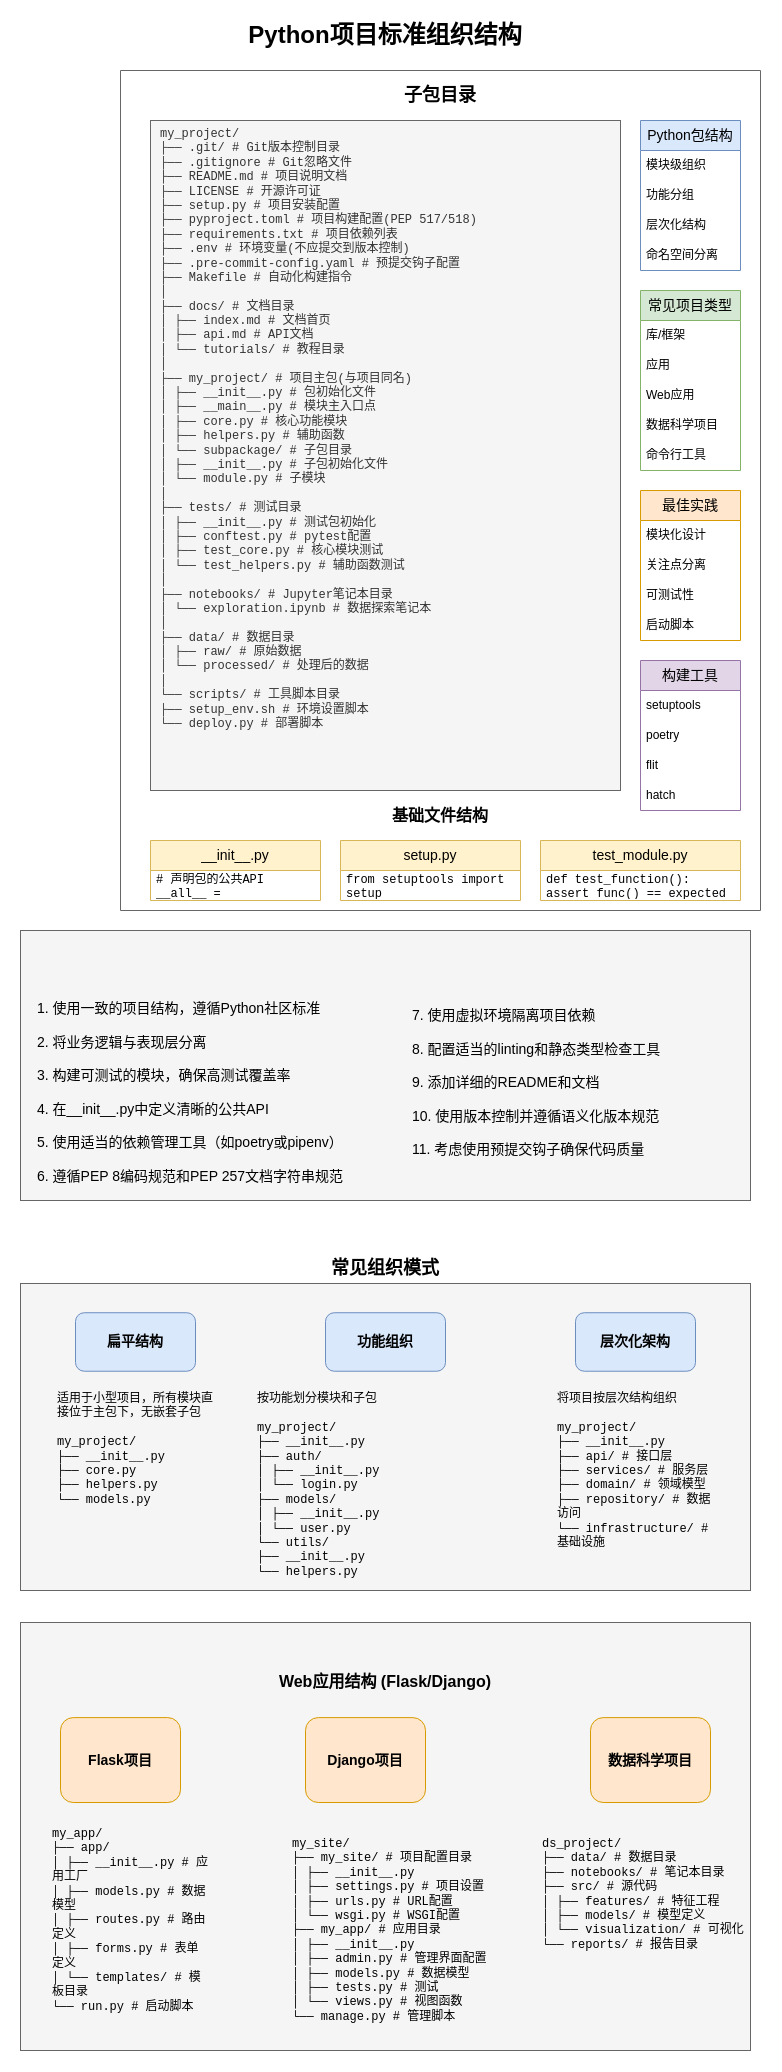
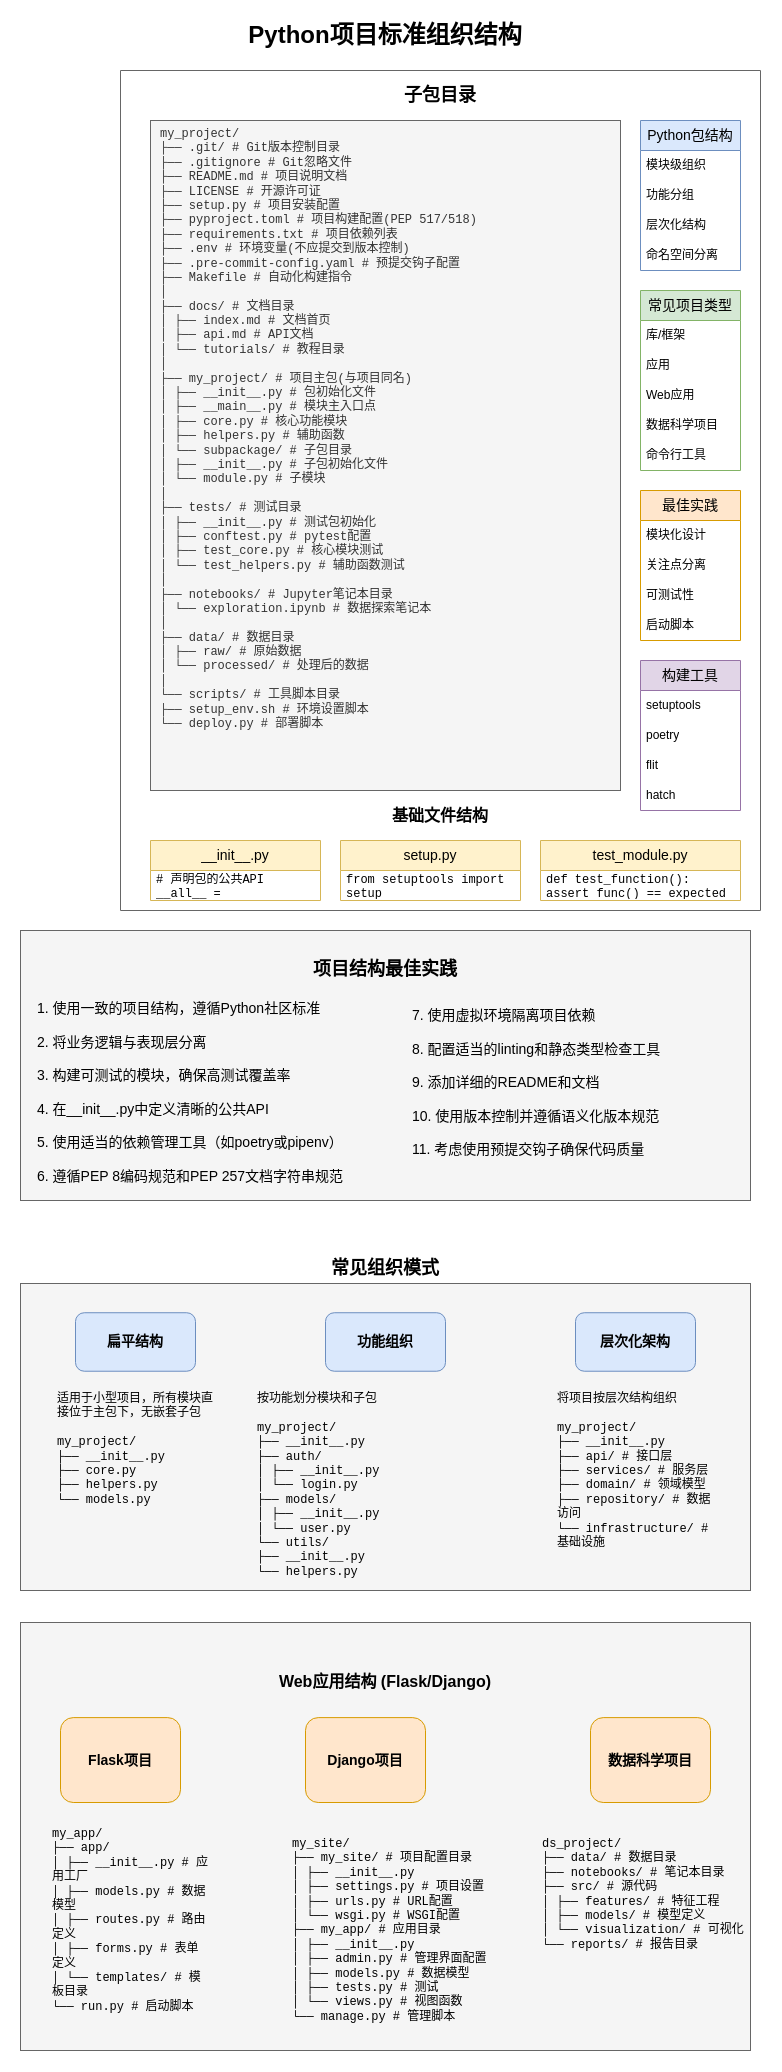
  <mxCell id="0" />
  <mxCell id="1" parent="0" />
  <mxCell id="2" value="Python项目标准组织结构" style="text;html=1;strokeColor=none;fillColor=none;align=center;verticalAlign=middle;whiteSpace=wrap;rounded=0;fontSize=24;fontStyle=1" parent="1" vertex="1"><mxGeometry x="205" y="20" width="360" height="30" as="geometry" /></mxCell>
  <mxCell id="3" value="" style="swimlane;startSize=0;fontSize=14;fillColor=#f5f5f5;strokeColor=#666666;fontColor=#333333;" parent="1" vertex="1"><mxGeometry x="120" y="70" width="640" height="840" as="geometry" /></mxCell>
  <mxCell id="4" value="子包目录" style="text;html=1;strokeColor=none;fillColor=none;align=center;verticalAlign=middle;whiteSpace=wrap;rounded=0;fontSize=18;fontStyle=1" parent="3" vertex="1"><mxGeometry x="220" y="10" width="200" height="30" as="geometry" /></mxCell>
  <mxCell id="5" value="my_project/&#10;├── .git/                    # Git版本控制目录&#10;├── .gitignore              # Git忽略文件&#10;├── README.md              # 项目说明文档&#10;├── LICENSE                # 开源许可证&#10;├── setup.py               # 项目安装配置&#10;├── pyproject.toml         # 项目构建配置(PEP 517/518)&#10;├── requirements.txt       # 项目依赖列表&#10;├── .env                   # 环境变量(不应提交到版本控制)&#10;├── .pre-commit-config.yaml # 预提交钩子配置&#10;├── Makefile               # 自动化构建指令&#10;│&#10;├── docs/                  # 文档目录&#10;│   ├── index.md           # 文档首页&#10;│   ├── api.md             # API文档&#10;│   └── tutorials/         # 教程目录&#10;│&#10;├── my_project/           # 项目主包(与项目同名)&#10;│   ├── __init__.py        # 包初始化文件&#10;│   ├── __main__.py        # 模块主入口点&#10;│   ├── core.py            # 核心功能模块&#10;│   ├── helpers.py         # 辅助函数&#10;│   └── subpackage/        # 子包目录&#10;│       ├── __init__.py    # 子包初始化文件&#10;│       └── module.py      # 子模块&#10;│&#10;├── tests/                # 测试目录&#10;│   ├── __init__.py        # 测试包初始化&#10;│   ├── conftest.py        # pytest配置&#10;│   ├── test_core.py       # 核心模块测试&#10;│   └── test_helpers.py    # 辅助函数测试&#10;│&#10;├── notebooks/            # Jupyter笔记本目录&#10;│   └── exploration.ipynb  # 数据探索笔记本&#10;│&#10;├── data/                 # 数据目录&#10;│   ├── raw/               # 原始数据&#10;│   └── processed/         # 处理后的数据&#10;│&#10;└── scripts/              # 工具脚本目录&#10;    ├── setup_env.sh        # 环境设置脚本&#10;    └── deploy.py          # 部署脚本" style="text;html=1;strokeColor=#666666;fillColor=#f5f5f5;align=left;verticalAlign=top;whiteSpace=wrap;rounded=0;fontSize=12;fontColor=#333333;spacingLeft=8;fontFamily=Courier New;" parent="3" vertex="1"><mxGeometry x="30" y="50" width="470" height="670" as="geometry" /></mxCell>
  <mxCell id="6" value="Python包结构" style="swimlane;fontStyle=0;childLayout=stackLayout;horizontal=1;startSize=30;horizontalStack=0;resizeParent=1;resizeParentMax=0;resizeLast=0;collapsible=1;marginBottom=0;whiteSpace=wrap;html=1;fontSize=14;fillColor=#dae8fc;strokeColor=#6c8ebf;" parent="3" vertex="1"><mxGeometry x="520" y="50" width="100" height="150" as="geometry" /></mxCell>
  <mxCell id="7" value="模块级组织" style="text;strokeColor=none;fillColor=none;align=left;verticalAlign=middle;spacingLeft=4;spacingRight=4;overflow=hidden;points=[[0,0.5],[1,0.5]];portConstraint=eastwest;rotatable=0;whiteSpace=wrap;html=1;fontSize=12;" parent="6" vertex="1"><mxGeometry y="30" width="100" height="30" as="geometry" /></mxCell>
  <mxCell id="8" value="功能分组" style="text;strokeColor=none;fillColor=none;align=left;verticalAlign=middle;spacingLeft=4;spacingRight=4;overflow=hidden;points=[[0,0.5],[1,0.5]];portConstraint=eastwest;rotatable=0;whiteSpace=wrap;html=1;fontSize=12;" parent="6" vertex="1"><mxGeometry y="60" width="100" height="30" as="geometry" /></mxCell>
  <mxCell id="9" value="层次化结构" style="text;strokeColor=none;fillColor=none;align=left;verticalAlign=middle;spacingLeft=4;spacingRight=4;overflow=hidden;points=[[0,0.5],[1,0.5]];portConstraint=eastwest;rotatable=0;whiteSpace=wrap;html=1;fontSize=12;" parent="6" vertex="1"><mxGeometry y="90" width="100" height="30" as="geometry" /></mxCell>
  <mxCell id="10" value="命名空间分离" style="text;strokeColor=none;fillColor=none;align=left;verticalAlign=middle;spacingLeft=4;spacingRight=4;overflow=hidden;points=[[0,0.5],[1,0.5]];portConstraint=eastwest;rotatable=0;whiteSpace=wrap;html=1;fontSize=12;" parent="6" vertex="1"><mxGeometry y="120" width="100" height="30" as="geometry" /></mxCell>
  <mxCell id="11" value="常见项目类型" style="swimlane;fontStyle=0;childLayout=stackLayout;horizontal=1;startSize=30;horizontalStack=0;resizeParent=1;resizeParentMax=0;resizeLast=0;collapsible=1;marginBottom=0;whiteSpace=wrap;html=1;fontSize=14;fillColor=#d5e8d4;strokeColor=#82b366;" parent="3" vertex="1"><mxGeometry x="520" y="220" width="100" height="180" as="geometry" /></mxCell>
  <mxCell id="12" value="库/框架" style="text;strokeColor=none;fillColor=none;align=left;verticalAlign=middle;spacingLeft=4;spacingRight=4;overflow=hidden;points=[[0,0.5],[1,0.5]];portConstraint=eastwest;rotatable=0;whiteSpace=wrap;html=1;fontSize=12;" parent="11" vertex="1"><mxGeometry y="30" width="100" height="30" as="geometry" /></mxCell>
  <mxCell id="13" value="应用" style="text;strokeColor=none;fillColor=none;align=left;verticalAlign=middle;spacingLeft=4;spacingRight=4;overflow=hidden;points=[[0,0.5],[1,0.5]];portConstraint=eastwest;rotatable=0;whiteSpace=wrap;html=1;fontSize=12;" parent="11" vertex="1"><mxGeometry y="60" width="100" height="30" as="geometry" /></mxCell>
  <mxCell id="14" value="Web应用" style="text;strokeColor=none;fillColor=none;align=left;verticalAlign=middle;spacingLeft=4;spacingRight=4;overflow=hidden;points=[[0,0.5],[1,0.5]];portConstraint=eastwest;rotatable=0;whiteSpace=wrap;html=1;fontSize=12;" parent="11" vertex="1"><mxGeometry y="90" width="100" height="30" as="geometry" /></mxCell>
  <mxCell id="15" value="数据科学项目" style="text;strokeColor=none;fillColor=none;align=left;verticalAlign=middle;spacingLeft=4;spacingRight=4;overflow=hidden;points=[[0,0.5],[1,0.5]];portConstraint=eastwest;rotatable=0;whiteSpace=wrap;html=1;fontSize=12;" parent="11" vertex="1"><mxGeometry y="120" width="100" height="30" as="geometry" /></mxCell>
  <mxCell id="16" value="命令行工具" style="text;strokeColor=none;fillColor=none;align=left;verticalAlign=middle;spacingLeft=4;spacingRight=4;overflow=hidden;points=[[0,0.5],[1,0.5]];portConstraint=eastwest;rotatable=0;whiteSpace=wrap;html=1;fontSize=12;" parent="11" vertex="1"><mxGeometry y="150" width="100" height="30" as="geometry" /></mxCell>
  <mxCell id="17" value="最佳实践" style="swimlane;fontStyle=0;childLayout=stackLayout;horizontal=1;startSize=30;horizontalStack=0;resizeParent=1;resizeParentMax=0;resizeLast=0;collapsible=1;marginBottom=0;whiteSpace=wrap;html=1;fontSize=14;fillColor=#ffe6cc;strokeColor=#d79b00;" parent="3" vertex="1"><mxGeometry x="520" y="420" width="100" height="150" as="geometry" /></mxCell>
  <mxCell id="18" value="模块化设计" style="text;strokeColor=none;fillColor=none;align=left;verticalAlign=middle;spacingLeft=4;spacingRight=4;overflow=hidden;points=[[0,0.5],[1,0.5]];portConstraint=eastwest;rotatable=0;whiteSpace=wrap;html=1;fontSize=12;" parent="17" vertex="1"><mxGeometry y="30" width="100" height="30" as="geometry" /></mxCell>
  <mxCell id="19" value="关注点分离" style="text;strokeColor=none;fillColor=none;align=left;verticalAlign=middle;spacingLeft=4;spacingRight=4;overflow=hidden;points=[[0,0.5],[1,0.5]];portConstraint=eastwest;rotatable=0;whiteSpace=wrap;html=1;fontSize=12;" parent="17" vertex="1"><mxGeometry y="60" width="100" height="30" as="geometry" /></mxCell>
  <mxCell id="20" value="可测试性" style="text;strokeColor=none;fillColor=none;align=left;verticalAlign=middle;spacingLeft=4;spacingRight=4;overflow=hidden;points=[[0,0.5],[1,0.5]];portConstraint=eastwest;rotatable=0;whiteSpace=wrap;html=1;fontSize=12;" parent="17" vertex="1"><mxGeometry y="90" width="100" height="30" as="geometry" /></mxCell>
  <mxCell id="21" value="启动脚本" style="text;strokeColor=none;fillColor=none;align=left;verticalAlign=middle;spacingLeft=4;spacingRight=4;overflow=hidden;points=[[0,0.5],[1,0.5]];portConstraint=eastwest;rotatable=0;whiteSpace=wrap;html=1;fontSize=12;" parent="17" vertex="1"><mxGeometry y="120" width="100" height="30" as="geometry" /></mxCell>
  <mxCell id="22" value="基础文件结构" style="text;html=1;strokeColor=none;fillColor=none;align=center;verticalAlign=middle;whiteSpace=wrap;rounded=0;fontSize=16;fontStyle=1" parent="3" vertex="1"><mxGeometry x="220" y="730" width="200" height="30" as="geometry" /></mxCell>
  <mxCell id="23" value="__init__.py" style="swimlane;fontStyle=0;childLayout=stackLayout;horizontal=1;startSize=30;horizontalStack=0;resizeParent=1;resizeParentMax=0;resizeLast=0;collapsible=1;marginBottom=0;whiteSpace=wrap;html=1;fontSize=14;fillColor=#fff2cc;strokeColor=#d6b656;" parent="3" vertex="1"><mxGeometry x="30" y="770" width="170" height="60" as="geometry" /></mxCell>
  <mxCell id="24" value="# 声明包的公共API&#10;__all__ = ['function_a', 'ClassA']" style="text;strokeColor=none;fillColor=none;align=left;verticalAlign=middle;spacingLeft=4;spacingRight=4;overflow=hidden;points=[[0,0.5],[1,0.5]];portConstraint=eastwest;rotatable=0;whiteSpace=wrap;html=1;fontSize=12;fontFamily=Courier New;" parent="23" vertex="1"><mxGeometry y="30" width="170" height="30" as="geometry" /></mxCell>
  <mxCell id="25" value="setup.py" style="swimlane;fontStyle=0;childLayout=stackLayout;horizontal=1;startSize=30;horizontalStack=0;resizeParent=1;resizeParentMax=0;resizeLast=0;collapsible=1;marginBottom=0;whiteSpace=wrap;html=1;fontSize=14;fillColor=#fff2cc;strokeColor=#d6b656;" parent="3" vertex="1"><mxGeometry x="220" y="770" width="180" height="60" as="geometry" /></mxCell>
  <mxCell id="26" value="from setuptools import setup&#10;setup(name='my_project', ...)" style="text;strokeColor=none;fillColor=none;align=left;verticalAlign=middle;spacingLeft=4;spacingRight=4;overflow=hidden;points=[[0,0.5],[1,0.5]];portConstraint=eastwest;rotatable=0;whiteSpace=wrap;html=1;fontSize=12;fontFamily=Courier New;" parent="25" vertex="1"><mxGeometry y="30" width="180" height="30" as="geometry" /></mxCell>
  <mxCell id="27" value="test_module.py" style="swimlane;fontStyle=0;childLayout=stackLayout;horizontal=1;startSize=30;horizontalStack=0;resizeParent=1;resizeParentMax=0;resizeLast=0;collapsible=1;marginBottom=0;whiteSpace=wrap;html=1;fontSize=14;fillColor=#fff2cc;strokeColor=#d6b656;" parent="3" vertex="1"><mxGeometry x="420" y="770" width="200" height="60" as="geometry" /></mxCell>
  <mxCell id="28" value="def test_function():&#10;    assert func() == expected" style="text;strokeColor=none;fillColor=none;align=left;verticalAlign=middle;spacingLeft=4;spacingRight=4;overflow=hidden;points=[[0,0.5],[1,0.5]];portConstraint=eastwest;rotatable=0;whiteSpace=wrap;html=1;fontSize=12;fontFamily=Courier New;" parent="27" vertex="1"><mxGeometry y="30" width="200" height="30" as="geometry" /></mxCell>
  <mxCell id="29" value="构建工具" style="swimlane;fontStyle=0;childLayout=stackLayout;horizontal=1;startSize=30;horizontalStack=0;resizeParent=1;resizeParentMax=0;resizeLast=0;collapsible=1;marginBottom=0;whiteSpace=wrap;html=1;fontSize=14;fillColor=#e1d5e7;strokeColor=#9673a6;" parent="3" vertex="1"><mxGeometry x="520" y="590" width="100" height="150" as="geometry" /></mxCell>
  <mxCell id="30" value="setuptools" style="text;strokeColor=none;fillColor=none;align=left;verticalAlign=middle;spacingLeft=4;spacingRight=4;overflow=hidden;points=[[0,0.5],[1,0.5]];portConstraint=eastwest;rotatable=0;whiteSpace=wrap;html=1;fontSize=12;" parent="29" vertex="1"><mxGeometry y="30" width="100" height="30" as="geometry" /></mxCell>
  <mxCell id="31" value="poetry" style="text;strokeColor=none;fillColor=none;align=left;verticalAlign=middle;spacingLeft=4;spacingRight=4;overflow=hidden;points=[[0,0.5],[1,0.5]];portConstraint=eastwest;rotatable=0;whiteSpace=wrap;html=1;fontSize=12;" parent="29" vertex="1"><mxGeometry y="60" width="100" height="30" as="geometry" /></mxCell>
  <mxCell id="32" value="flit" style="text;strokeColor=none;fillColor=none;align=left;verticalAlign=middle;spacingLeft=4;spacingRight=4;overflow=hidden;points=[[0,0.5],[1,0.5]];portConstraint=eastwest;rotatable=0;whiteSpace=wrap;html=1;fontSize=12;" parent="29" vertex="1"><mxGeometry y="90" width="100" height="30" as="geometry" /></mxCell>
  <mxCell id="33" value="hatch" style="text;strokeColor=none;fillColor=none;align=left;verticalAlign=middle;spacingLeft=4;spacingRight=4;overflow=hidden;points=[[0,0.5],[1,0.5]];portConstraint=eastwest;rotatable=0;whiteSpace=wrap;html=1;fontSize=12;" parent="29" vertex="1"><mxGeometry y="120" width="100" height="30" as="geometry" /></mxCell>
  <mxCell id="34" value="" style="group" parent="1" vertex="1" connectable="0"><mxGeometry x="20" y="930" width="730" height="270" as="geometry" /></mxCell>
  <mxCell id="35" value="" style="rounded=0;whiteSpace=wrap;html=1;fontSize=12;fillColor=#f5f5f5;strokeColor=#666666;fontColor=#333333;" parent="34" vertex="1"><mxGeometry width="730" height="270" as="geometry" /></mxCell>
+ <mxCell id="36" value="项目结构最佳实践" style="text;html=1;strokeColor=none;fillColor=none;align=center;verticalAlign=middle;whiteSpace=wrap;rounded=0;fontSize=18;fontStyle=1" parent="34" vertex="1"><mxGeometry x="265" y="15.625" width="200" height="46.875" as="geometry" /></mxCell>
  <mxCell id="37" value="1. 使用一致的项目结构，遵循Python社区标准&#10;&#10;2. 将业务逻辑与表现层分离&#10;&#10;3. 构建可测试的模块，确保高测试覆盖率&#10;&#10;4. 在__init__.py中定义清晰的公共API&#10;&#10;5. 使用适当的依赖管理工具（如poetry或pipenv）&#10;&#10;6. 遵循PEP 8编码规范和PEP 257文档字符串规范" style="text;html=1;strokeColor=none;fillColor=none;align=left;verticalAlign=top;whiteSpace=wrap;rounded=0;fontSize=14;" parent="34" vertex="1"><mxGeometry x="15" y="62.505" width="350" height="156.25" as="geometry" /></mxCell>
  <mxCell id="38" value="7. 使用虚拟环境隔离项目依赖&#10;&#10;8. 配置适当的linting和静态类型检查工具&#10;&#10;9. 添加详细的README和文档&#10;&#10;10. 使用版本控制并遵循语义化版本规范&#10;&#10;11. 考虑使用预提交钩子确保代码质量" style="text;html=1;strokeColor=none;fillColor=none;align=left;verticalAlign=top;whiteSpace=wrap;rounded=0;fontSize=14;" parent="34" vertex="1"><mxGeometry x="390" y="70.005" width="320" height="156.25" as="geometry" /></mxCell>
  <mxCell id="39" value="常见组织模式" style="text;html=1;strokeColor=none;fillColor=none;align=center;verticalAlign=middle;whiteSpace=wrap;rounded=0;fontSize=18;fontStyle=1" parent="1" vertex="1"><mxGeometry x="285" y="1253" width="200" height="30" as="geometry" /></mxCell>
  <mxCell id="40" value="" style="group" parent="1" vertex="1" connectable="0"><mxGeometry x="20" y="1283" width="730" height="307" as="geometry" /></mxCell>
  <mxCell id="41" value="" style="rounded=0;whiteSpace=wrap;html=1;fontSize=12;fillColor=#f5f5f5;strokeColor=#666666;fontColor=#333333;" parent="40" vertex="1"><mxGeometry width="730" height="307" as="geometry" /></mxCell>
  <mxCell id="42" value="扁平结构" style="rounded=1;whiteSpace=wrap;html=1;fontSize=14;fillColor=#dae8fc;strokeColor=#6c8ebf;fontStyle=1" parent="40" vertex="1"><mxGeometry x="55" y="29.238" width="120" height="58.476" as="geometry" /></mxCell>
  <mxCell id="43" value="适用于小型项目，所有模块直接位于主包下，无嵌套子包&#10;&#10;my_project/&#10;├── __init__.py&#10;├── core.py&#10;├── helpers.py&#10;└── models.py" style="text;html=1;strokeColor=none;fillColor=none;align=left;verticalAlign=top;whiteSpace=wrap;rounded=0;fontSize=12;fontFamily=Courier New;" parent="40" vertex="1"><mxGeometry x="35" y="102.333" width="160" height="190.048" as="geometry" /></mxCell>
  <mxCell id="44" value="功能组织" style="rounded=1;whiteSpace=wrap;html=1;fontSize=14;fillColor=#dae8fc;strokeColor=#6c8ebf;fontStyle=1" parent="40" vertex="1"><mxGeometry x="305" y="29.238" width="120" height="58.476" as="geometry" /></mxCell>
  <mxCell id="45" value="按功能划分模块和子包&#10;&#10;my_project/&#10;├── __init__.py&#10;├── auth/&#10;│   ├── __init__.py&#10;│   └── login.py&#10;├── models/&#10;│   ├── __init__.py&#10;│   └── user.py&#10;└── utils/&#10;    ├── __init__.py&#10;    └── helpers.py" style="text;html=1;strokeColor=none;fillColor=none;align=left;verticalAlign=top;whiteSpace=wrap;rounded=0;fontSize=12;fontFamily=Courier New;" parent="40" vertex="1"><mxGeometry x="235" y="102.333" width="260" height="190.048" as="geometry" /></mxCell>
  <mxCell id="46" value="层次化架构" style="rounded=1;whiteSpace=wrap;html=1;fontSize=14;fillColor=#dae8fc;strokeColor=#6c8ebf;fontStyle=1" parent="40" vertex="1"><mxGeometry x="555" y="29.238" width="120" height="58.476" as="geometry" /></mxCell>
  <mxCell id="47" value="将项目按层次结构组织&#10;&#10;my_project/&#10;├── __init__.py&#10;├── api/          # 接口层&#10;├── services/     # 服务层&#10;├── domain/       # 领域模型&#10;├── repository/   # 数据访问&#10;└── infrastructure/ # 基础设施" style="text;html=1;strokeColor=none;fillColor=none;align=left;verticalAlign=top;whiteSpace=wrap;rounded=0;fontSize=12;fontFamily=Courier New;" parent="40" vertex="1"><mxGeometry x="535" y="102.333" width="160" height="190.048" as="geometry" /></mxCell>
  <mxCell id="48" value="" style="group" parent="1" vertex="1" connectable="0"><mxGeometry x="20" y="1622" width="730" height="428" as="geometry" /></mxCell>
  <mxCell id="49" value="" style="rounded=0;whiteSpace=wrap;html=1;fontSize=12;fillColor=#f5f5f5;strokeColor=#666666;fontColor=#333333;" parent="48" vertex="1"><mxGeometry width="730" height="428" as="geometry" /></mxCell>
  <mxCell id="50" value="Web应用结构 (Flask/Django)" style="text;html=1;strokeColor=none;fillColor=none;align=center;verticalAlign=middle;whiteSpace=wrap;rounded=0;fontSize=16;fontStyle=1" parent="48" vertex="1"><mxGeometry x="215" y="23.778" width="300" height="71.333" as="geometry" /></mxCell>
  <mxCell id="51" value="Flask项目" style="rounded=1;whiteSpace=wrap;html=1;fontSize=14;fillColor=#ffe6cc;strokeColor=#d79b00;fontStyle=1" parent="48" vertex="1"><mxGeometry x="40" y="95.11" width="120" height="84.89" as="geometry" /></mxCell>
  <mxCell id="52" value="my_app/&#10;├── app/&#10;│   ├── __init__.py    # 应用工厂&#10;│   ├── models.py      # 数据模型&#10;│   ├── routes.py      # 路由定义&#10;│   ├── forms.py       # 表单定义&#10;│   └── templates/     # 模板目录&#10;└── run.py            # 启动脚本" style="text;html=1;strokeColor=none;fillColor=none;align=left;verticalAlign=top;whiteSpace=wrap;rounded=0;fontSize=12;fontFamily=Courier New;" parent="48" vertex="1"><mxGeometry x="30" y="197.998" width="160" height="166.444" as="geometry" /></mxCell>
  <mxCell id="53" value="Django项目" style="rounded=1;whiteSpace=wrap;html=1;fontSize=14;fillColor=#ffe6cc;strokeColor=#d79b00;fontStyle=1" parent="48" vertex="1"><mxGeometry x="285" y="95.11" width="120" height="84.89" as="geometry" /></mxCell>
  <mxCell id="54" value="my_site/&#10;├── my_site/          # 项目配置目录&#10;│   ├── __init__.py&#10;│   ├── settings.py   # 项目设置&#10;│   ├── urls.py       # URL配置&#10;│   └── wsgi.py       # WSGI配置&#10;├── my_app/           # 应用目录&#10;│   ├── __init__.py&#10;│   ├── admin.py      # 管理界面配置&#10;│   ├── models.py     # 数据模型&#10;│   ├── tests.py      # 测试&#10;│   └── views.py      # 视图函数&#10;└── manage.py         # 管理脚本" style="text;html=1;strokeColor=none;fillColor=none;align=left;verticalAlign=top;whiteSpace=wrap;rounded=0;fontSize=12;fontFamily=Courier New;" parent="48" vertex="1"><mxGeometry x="270" y="207.998" width="240" height="166.444" as="geometry" /></mxCell>
  <mxCell id="55" value="数据科学项目" style="rounded=1;whiteSpace=wrap;html=1;fontSize=14;fillColor=#ffe6cc;strokeColor=#d79b00;fontStyle=1" parent="48" vertex="1"><mxGeometry x="570" y="95.11" width="120" height="84.89" as="geometry" /></mxCell>
  <mxCell id="56" value="ds_project/&#10;├── data/              # 数据目录&#10;├── notebooks/         # 笔记本目录&#10;├── src/               # 源代码&#10;│   ├── features/      # 特征工程&#10;│   ├── models/        # 模型定义&#10;│   └── visualization/ # 可视化&#10;└── reports/           # 报告目录" style="text;html=1;strokeColor=none;fillColor=none;align=left;verticalAlign=top;whiteSpace=wrap;rounded=0;fontSize=12;fontFamily=Courier New;" parent="48" vertex="1"><mxGeometry x="520" y="207.998" width="220" height="166.444" as="geometry" /></mxCell>
